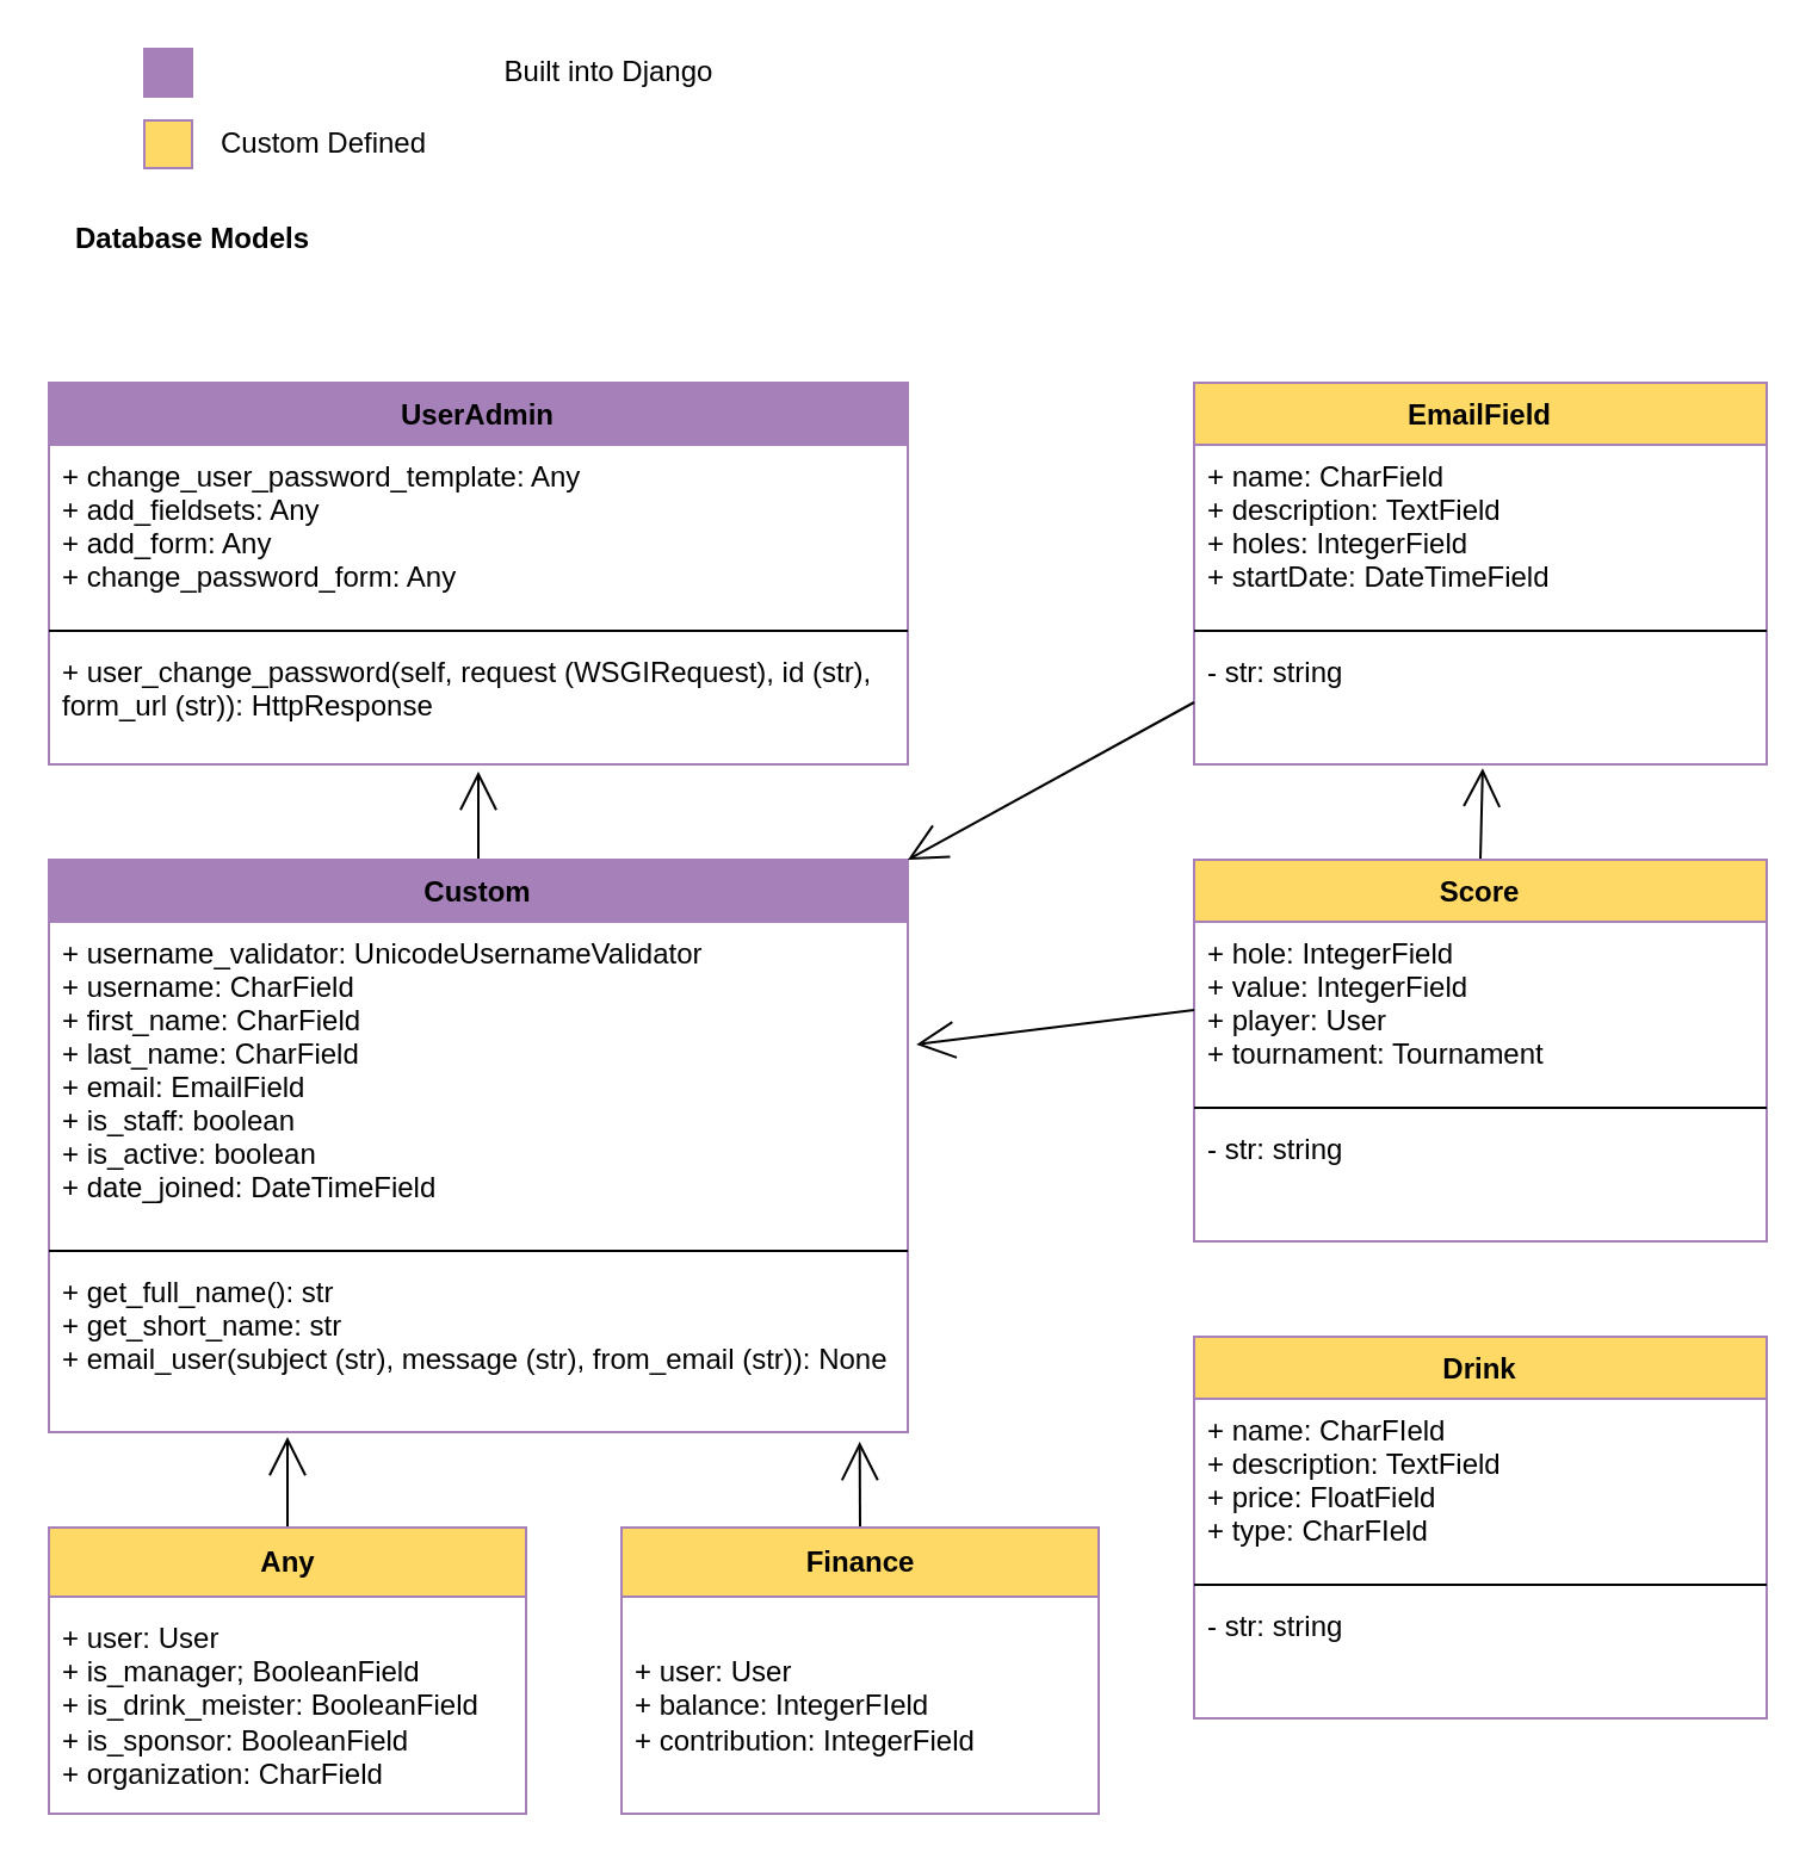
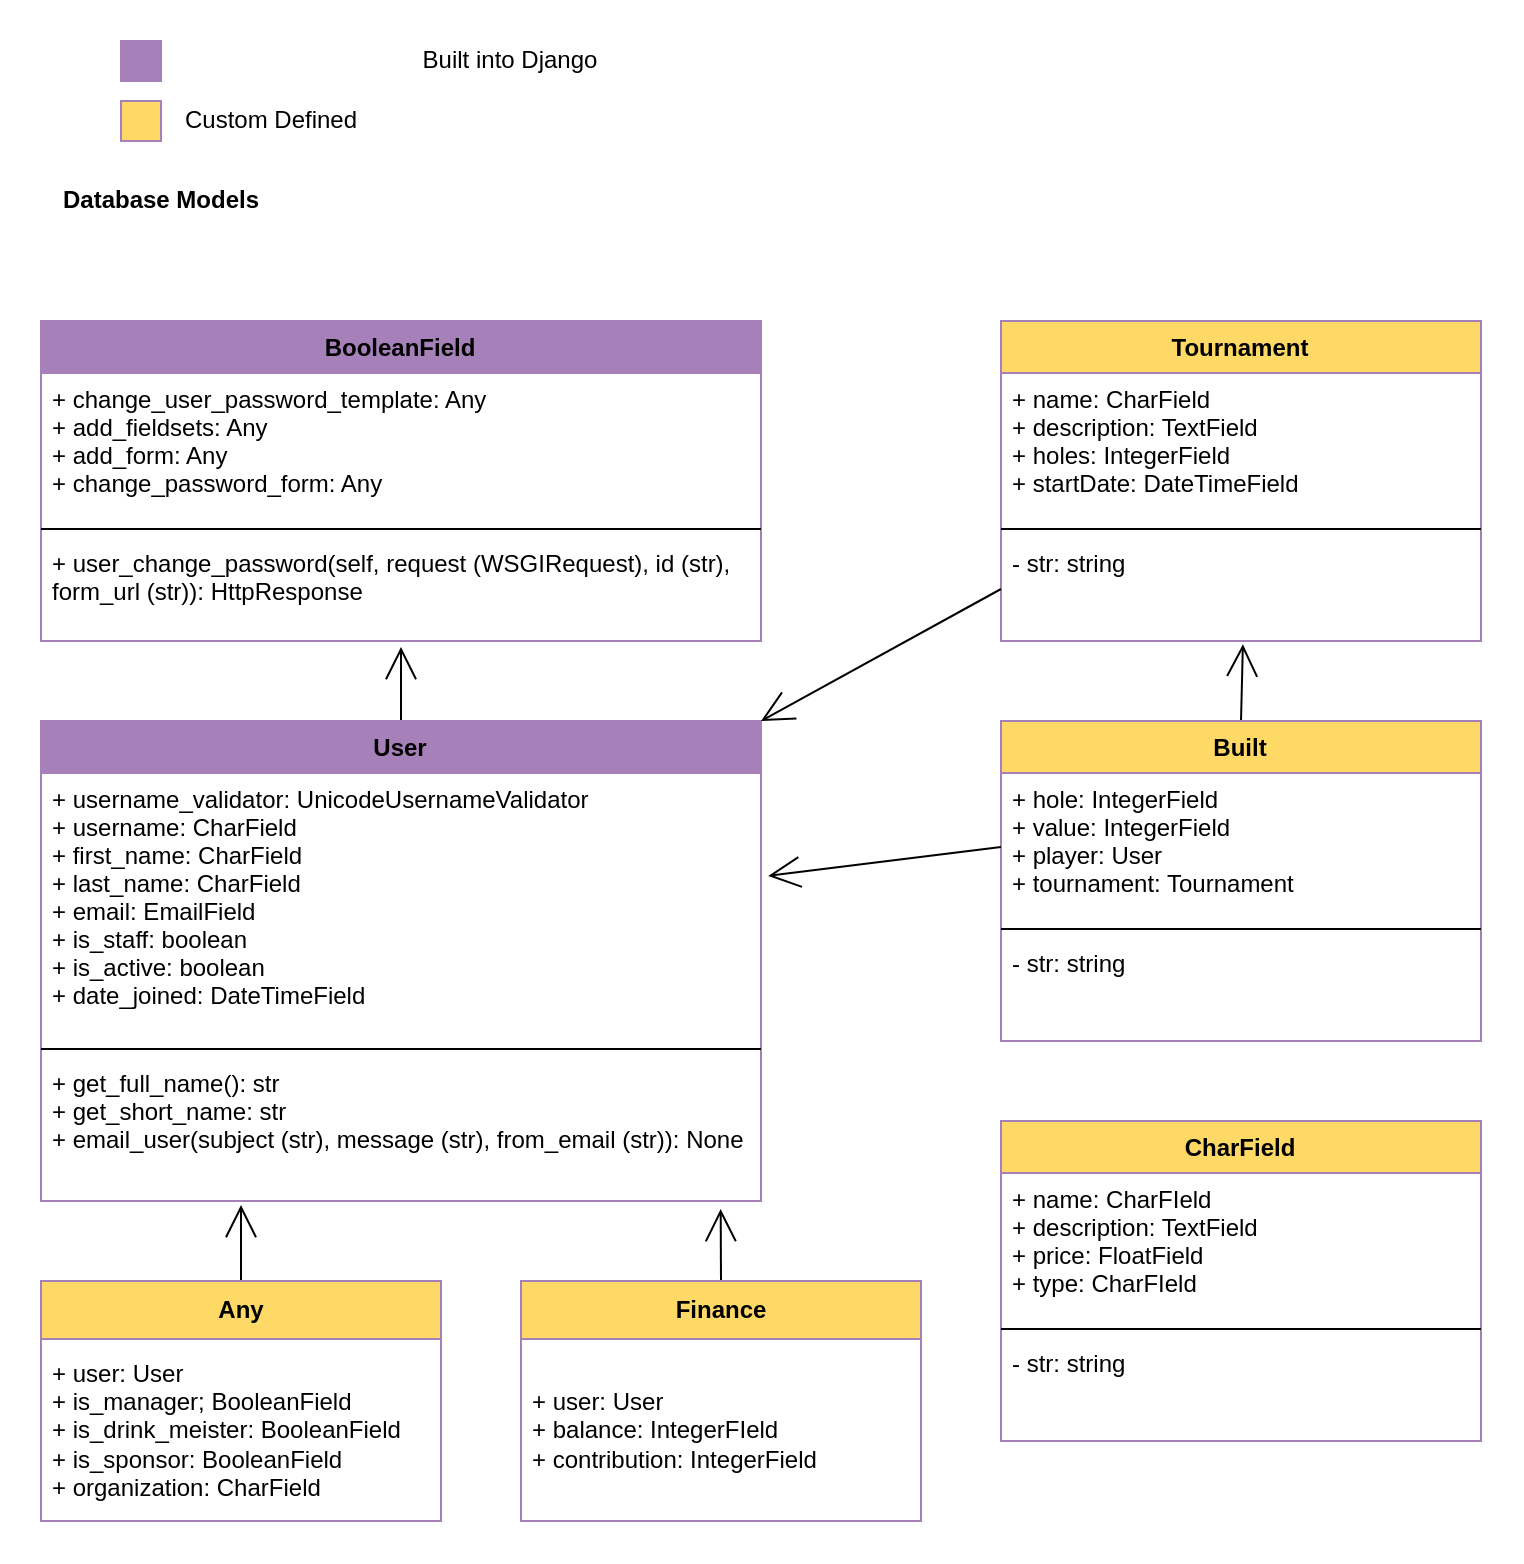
  <mxCell id="0" />
  <mxCell id="1" parent="0" />
  <mxCell id="2" value="&lt;div&gt;&lt;br&gt;&lt;/div&gt;" style="text;html=1;align=center;verticalAlign=middle;resizable=0;points=[];autosize=1;strokeColor=none;fillColor=none;" vertex="1" parent="1"><mxGeometry x="140" y="40" width="20" height="20" as="geometry" /></mxCell>
  <mxCell id="3" value="" style="rounded=0;whiteSpace=wrap;html=1;shadow=0;hachureGap=4;pointerEvents=0;strokeColor=#A680B8;fillColor=#A680B8;" vertex="1" parent="1"><mxGeometry x="60" y="20" width="20" height="20" as="geometry" /></mxCell>
  <mxCell id="4" value="Built into Django" style="text;html=1;strokeColor=none;fillColor=none;align=center;verticalAlign=middle;whiteSpace=wrap;rounded=0;shadow=0;hachureGap=4;pointerEvents=0;" vertex="1" parent="1"><mxGeometry x="200" y="20" width="110" height="20" as="geometry" /></mxCell>
- <mxCell id="5" value="UserAdmin" style="swimlane;fontStyle=1;align=center;verticalAlign=top;childLayout=stackLayout;horizontal=1;startSize=26;horizontalStack=0;resizeParent=1;resizeParentMax=0;resizeLast=0;collapsible=1;marginBottom=0;hachureGap=4;pointerEvents=0;shadow=0;strokeColor=#A680B8;fillColor=#A680B8;" vertex="1" parent="1"><mxGeometry x="20" y="160" width="360" height="160" as="geometry" /></mxCell>
+ <mxCell id="5" value="BooleanField" style="swimlane;fontStyle=1;align=center;verticalAlign=top;childLayout=stackLayout;horizontal=1;startSize=26;horizontalStack=0;resizeParent=1;resizeParentMax=0;resizeLast=0;collapsible=1;marginBottom=0;hachureGap=4;pointerEvents=0;shadow=0;strokeColor=#A680B8;fillColor=#A680B8;" vertex="1" parent="1"><mxGeometry x="20" y="160" width="360" height="160" as="geometry" /></mxCell>
  <mxCell id="6" value="+ change_user_password_template: Any&#10;+ add_fieldsets: Any&#10;+ add_form: Any&#10;+ change_password_form: Any" style="text;strokeColor=none;fillColor=none;align=left;verticalAlign=top;spacingLeft=4;spacingRight=4;overflow=hidden;rotatable=0;points=[[0,0.5],[1,0.5]];portConstraint=eastwest;" vertex="1" parent="5"><mxGeometry y="26" width="360" height="74" as="geometry" /></mxCell>
  <mxCell id="7" value="" style="line;strokeWidth=1;fillColor=none;align=left;verticalAlign=middle;spacingTop=-1;spacingLeft=3;spacingRight=3;rotatable=0;labelPosition=right;points=[];portConstraint=eastwest;" vertex="1" parent="5"><mxGeometry y="100" width="360" height="8" as="geometry" /></mxCell>
  <mxCell id="8" value="+ user_change_password(self, request (WSGIRequest), id (str),&#10;form_url (str)): HttpResponse " style="text;strokeColor=none;fillColor=none;align=left;verticalAlign=top;spacingLeft=4;spacingRight=4;overflow=hidden;rotatable=0;points=[[0,0.5],[1,0.5]];portConstraint=eastwest;" vertex="1" parent="5"><mxGeometry y="108" width="360" height="52" as="geometry" /></mxCell>
  <mxCell id="9" value="" style="rounded=0;whiteSpace=wrap;html=1;shadow=0;hachureGap=4;pointerEvents=0;strokeColor=#A680B8;fillColor=#FFD966;" vertex="1" parent="1"><mxGeometry x="60" y="50" width="20" height="20" as="geometry" /></mxCell>
  <mxCell id="10" value="Custom Defined" style="text;html=1;align=center;verticalAlign=middle;resizable=0;points=[];autosize=1;strokeColor=none;fillColor=none;" vertex="1" parent="1"><mxGeometry x="85" y="50" width="100" height="20" as="geometry" /></mxCell>
  <mxCell id="11" style="edgeStyle=none;curved=1;rounded=0;orthogonalLoop=1;jettySize=auto;html=1;exitX=0.5;exitY=0;exitDx=0;exitDy=0;entryX=0.5;entryY=1.058;entryDx=0;entryDy=0;entryPerimeter=0;endArrow=open;startSize=14;endSize=14;sourcePerimeterSpacing=8;targetPerimeterSpacing=8;" edge="1" parent="1" source="12" target="8"><mxGeometry relative="1" as="geometry" /></mxCell>
- <mxCell id="12" value="Custom" style="swimlane;fontStyle=1;align=center;verticalAlign=top;childLayout=stackLayout;horizontal=1;startSize=26;horizontalStack=0;resizeParent=1;resizeParentMax=0;resizeLast=0;collapsible=1;marginBottom=0;hachureGap=4;pointerEvents=0;shadow=0;strokeColor=#A680B8;fillColor=#A680B8;" vertex="1" parent="1"><mxGeometry x="20" y="360" width="360" height="240" as="geometry" /></mxCell>
+ <mxCell id="12" value="User" style="swimlane;fontStyle=1;align=center;verticalAlign=top;childLayout=stackLayout;horizontal=1;startSize=26;horizontalStack=0;resizeParent=1;resizeParentMax=0;resizeLast=0;collapsible=1;marginBottom=0;hachureGap=4;pointerEvents=0;shadow=0;strokeColor=#A680B8;fillColor=#A680B8;" vertex="1" parent="1"><mxGeometry x="20" y="360" width="360" height="240" as="geometry" /></mxCell>
  <mxCell id="13" value="+ username_validator: UnicodeUsernameValidator&#10;+ username: CharField&#10;+ first_name: CharField&#10;+ last_name: CharField&#10;+ email: EmailField&#10;+ is_staff: boolean&#10;+ is_active: boolean&#10;+ date_joined: DateTimeField&#10;" style="text;strokeColor=none;fillColor=none;align=left;verticalAlign=top;spacingLeft=4;spacingRight=4;overflow=hidden;rotatable=0;points=[[0,0.5],[1,0.5]];portConstraint=eastwest;" vertex="1" parent="12"><mxGeometry y="26" width="360" height="134" as="geometry" /></mxCell>
  <mxCell id="14" value="" style="line;strokeWidth=1;fillColor=none;align=left;verticalAlign=middle;spacingTop=-1;spacingLeft=3;spacingRight=3;rotatable=0;labelPosition=right;points=[];portConstraint=eastwest;" vertex="1" parent="12"><mxGeometry y="160" width="360" height="8" as="geometry" /></mxCell>
  <mxCell id="15" value="+ get_full_name(): str&#10;+ get_short_name: str&#10;+ email_user(subject (str), message (str), from_email (str)): None&#10;" style="text;strokeColor=none;fillColor=none;align=left;verticalAlign=top;spacingLeft=4;spacingRight=4;overflow=hidden;rotatable=0;points=[[0,0.5],[1,0.5]];portConstraint=eastwest;" vertex="1" parent="12"><mxGeometry y="168" width="360" height="72" as="geometry" /></mxCell>
  <mxCell id="16" style="edgeStyle=none;curved=1;rounded=0;orthogonalLoop=1;jettySize=auto;html=1;exitX=0.5;exitY=0;exitDx=0;exitDy=0;endArrow=open;startSize=14;endSize=14;sourcePerimeterSpacing=8;targetPerimeterSpacing=8;" edge="1" parent="1" source="17"><mxGeometry relative="1" as="geometry"><mxPoint x="120" y="602" as="targetPoint" /><Array as="points"><mxPoint x="120" y="610" /></Array></mxGeometry></mxCell>
  <mxCell id="17" value="Any" style="swimlane;fontStyle=1;align=center;verticalAlign=middle;childLayout=stackLayout;horizontal=1;startSize=29;horizontalStack=0;resizeParent=1;resizeParentMax=0;resizeLast=0;collapsible=0;marginBottom=0;html=1;hachureGap=4;pointerEvents=0;shadow=0;strokeColor=#A680B8;fillColor=#FFD966;" vertex="1" parent="1"><mxGeometry x="20" y="640" width="200" height="120" as="geometry" /></mxCell>
  <mxCell id="18" value="&lt;div align=&quot;left&quot;&gt;+ user: User&lt;/div&gt;&lt;div&gt;+ is_manager; BooleanField&lt;/div&gt;&lt;div&gt;+ is_drink_meister: BooleanField&lt;/div&gt;&lt;div&gt;+ is_sponsor: BooleanField&lt;/div&gt;&lt;div&gt;+ organization: CharField&lt;br&gt;&lt;/div&gt;" style="text;html=1;strokeColor=none;fillColor=none;align=left;verticalAlign=middle;spacingLeft=4;spacingRight=4;overflow=hidden;rotatable=0;points=[[0,0.5],[1,0.5]];portConstraint=eastwest;" vertex="1" parent="17"><mxGeometry y="29" width="200" height="91" as="geometry" /></mxCell>
  <mxCell id="19" style="edgeStyle=none;curved=1;rounded=0;orthogonalLoop=1;jettySize=auto;html=1;exitX=0.5;exitY=0;exitDx=0;exitDy=0;entryX=0.944;entryY=1.056;entryDx=0;entryDy=0;entryPerimeter=0;endArrow=open;startSize=14;endSize=14;sourcePerimeterSpacing=8;targetPerimeterSpacing=8;" edge="1" parent="1" source="20" target="15"><mxGeometry relative="1" as="geometry" /></mxCell>
  <mxCell id="20" value="Finance" style="swimlane;fontStyle=1;align=center;verticalAlign=middle;childLayout=stackLayout;horizontal=1;startSize=29;horizontalStack=0;resizeParent=1;resizeParentMax=0;resizeLast=0;collapsible=0;marginBottom=0;html=1;hachureGap=4;pointerEvents=0;shadow=0;strokeColor=#A680B8;fillColor=#FFD966;" vertex="1" parent="1"><mxGeometry x="260" y="640" width="200" height="120" as="geometry" /></mxCell>
  <mxCell id="21" value="&lt;div&gt;+ user: User&lt;/div&gt;&lt;div&gt;+ balance: IntegerFIeld&lt;/div&gt;&lt;div&gt;+ contribution: IntegerField&lt;br&gt;&lt;/div&gt;" style="text;html=1;strokeColor=none;fillColor=none;align=left;verticalAlign=middle;spacingLeft=4;spacingRight=4;overflow=hidden;rotatable=0;points=[[0,0.5],[1,0.5]];portConstraint=eastwest;" vertex="1" parent="20"><mxGeometry y="29" width="200" height="91" as="geometry" /></mxCell>
  <mxCell id="22" value="&lt;b&gt;Database Models&lt;br&gt;&lt;/b&gt;" style="text;html=1;align=center;verticalAlign=middle;resizable=0;points=[];autosize=1;strokeColor=none;fillColor=none;" vertex="1" parent="1"><mxGeometry x="25" y="90" width="110" height="20" as="geometry" /></mxCell>
- <mxCell id="23" value="EmailField" style="swimlane;fontStyle=1;align=center;verticalAlign=top;childLayout=stackLayout;horizontal=1;startSize=26;horizontalStack=0;resizeParent=1;resizeParentMax=0;resizeLast=0;collapsible=1;marginBottom=0;hachureGap=4;pointerEvents=0;shadow=0;strokeColor=#A680B8;fillColor=#FFD966;" vertex="1" parent="1"><mxGeometry x="500" y="160" width="240" height="160" as="geometry" /></mxCell>
+ <mxCell id="23" value="Tournament" style="swimlane;fontStyle=1;align=center;verticalAlign=top;childLayout=stackLayout;horizontal=1;startSize=26;horizontalStack=0;resizeParent=1;resizeParentMax=0;resizeLast=0;collapsible=1;marginBottom=0;hachureGap=4;pointerEvents=0;shadow=0;strokeColor=#A680B8;fillColor=#FFD966;" vertex="1" parent="1"><mxGeometry x="500" y="160" width="240" height="160" as="geometry" /></mxCell>
  <mxCell id="24" value="+ name: CharField&#10;+ description: TextField&#10;+ holes: IntegerField&#10;+ startDate: DateTimeField&#10;" style="text;strokeColor=none;fillColor=none;align=left;verticalAlign=top;spacingLeft=4;spacingRight=4;overflow=hidden;rotatable=0;points=[[0,0.5],[1,0.5]];portConstraint=eastwest;" vertex="1" parent="23"><mxGeometry y="26" width="240" height="74" as="geometry" /></mxCell>
  <mxCell id="25" value="" style="line;strokeWidth=1;fillColor=none;align=left;verticalAlign=middle;spacingTop=-1;spacingLeft=3;spacingRight=3;rotatable=0;labelPosition=right;points=[];portConstraint=eastwest;" vertex="1" parent="23"><mxGeometry y="100" width="240" height="8" as="geometry" /></mxCell>
  <mxCell id="26" value="- str: string" style="text;strokeColor=none;fillColor=none;align=left;verticalAlign=top;spacingLeft=4;spacingRight=4;overflow=hidden;rotatable=0;points=[[0,0.5],[1,0.5]];portConstraint=eastwest;" vertex="1" parent="23"><mxGeometry y="108" width="240" height="52" as="geometry" /></mxCell>
  <mxCell id="27" style="edgeStyle=none;curved=1;rounded=0;orthogonalLoop=1;jettySize=auto;html=1;exitX=0.5;exitY=0;exitDx=0;exitDy=0;entryX=0.504;entryY=1.031;entryDx=0;entryDy=0;entryPerimeter=0;endArrow=open;startSize=14;endSize=14;sourcePerimeterSpacing=8;targetPerimeterSpacing=8;" edge="1" parent="1" source="28" target="26"><mxGeometry relative="1" as="geometry" /></mxCell>
- <mxCell id="28" value="Score" style="swimlane;fontStyle=1;align=center;verticalAlign=top;childLayout=stackLayout;horizontal=1;startSize=26;horizontalStack=0;resizeParent=1;resizeParentMax=0;resizeLast=0;collapsible=1;marginBottom=0;hachureGap=4;pointerEvents=0;shadow=0;strokeColor=#A680B8;fillColor=#FFD966;" vertex="1" parent="1"><mxGeometry x="500" y="360" width="240" height="160" as="geometry" /></mxCell>
+ <mxCell id="28" value="Built" style="swimlane;fontStyle=1;align=center;verticalAlign=top;childLayout=stackLayout;horizontal=1;startSize=26;horizontalStack=0;resizeParent=1;resizeParentMax=0;resizeLast=0;collapsible=1;marginBottom=0;hachureGap=4;pointerEvents=0;shadow=0;strokeColor=#A680B8;fillColor=#FFD966;" vertex="1" parent="1"><mxGeometry x="500" y="360" width="240" height="160" as="geometry" /></mxCell>
  <mxCell id="29" value="+ hole: IntegerField&#10;+ value: IntegerField&#10;+ player: User&#10;+ tournament: Tournament&#10;" style="text;strokeColor=none;fillColor=none;align=left;verticalAlign=top;spacingLeft=4;spacingRight=4;overflow=hidden;rotatable=0;points=[[0,0.5],[1,0.5]];portConstraint=eastwest;" vertex="1" parent="28"><mxGeometry y="26" width="240" height="74" as="geometry" /></mxCell>
  <mxCell id="30" value="" style="line;strokeWidth=1;fillColor=none;align=left;verticalAlign=middle;spacingTop=-1;spacingLeft=3;spacingRight=3;rotatable=0;labelPosition=right;points=[];portConstraint=eastwest;" vertex="1" parent="28"><mxGeometry y="100" width="240" height="8" as="geometry" /></mxCell>
  <mxCell id="31" value="- str: string" style="text;strokeColor=none;fillColor=none;align=left;verticalAlign=top;spacingLeft=4;spacingRight=4;overflow=hidden;rotatable=0;points=[[0,0.5],[1,0.5]];portConstraint=eastwest;" vertex="1" parent="28"><mxGeometry y="108" width="240" height="52" as="geometry" /></mxCell>
  <mxCell id="32" style="edgeStyle=none;curved=1;rounded=0;orthogonalLoop=1;jettySize=auto;html=1;exitX=0;exitY=0.5;exitDx=0;exitDy=0;entryX=1.01;entryY=0.384;entryDx=0;entryDy=0;entryPerimeter=0;endArrow=open;startSize=14;endSize=14;sourcePerimeterSpacing=8;targetPerimeterSpacing=8;" edge="1" parent="1" source="29" target="13"><mxGeometry relative="1" as="geometry" /></mxCell>
  <mxCell id="33" style="edgeStyle=none;curved=1;rounded=0;orthogonalLoop=1;jettySize=auto;html=1;exitX=0;exitY=0.5;exitDx=0;exitDy=0;entryX=1;entryY=0;entryDx=0;entryDy=0;endArrow=open;startSize=14;endSize=14;sourcePerimeterSpacing=8;targetPerimeterSpacing=8;" edge="1" parent="1" source="26" target="12"><mxGeometry relative="1" as="geometry" /></mxCell>
- <mxCell id="34" value="Drink" style="swimlane;fontStyle=1;align=center;verticalAlign=top;childLayout=stackLayout;horizontal=1;startSize=26;horizontalStack=0;resizeParent=1;resizeParentMax=0;resizeLast=0;collapsible=1;marginBottom=0;hachureGap=4;pointerEvents=0;shadow=0;strokeColor=#A680B8;fillColor=#FFD966;" vertex="1" parent="1"><mxGeometry x="500" y="560" width="240" height="160" as="geometry" /></mxCell>
+ <mxCell id="34" value="CharField" style="swimlane;fontStyle=1;align=center;verticalAlign=top;childLayout=stackLayout;horizontal=1;startSize=26;horizontalStack=0;resizeParent=1;resizeParentMax=0;resizeLast=0;collapsible=1;marginBottom=0;hachureGap=4;pointerEvents=0;shadow=0;strokeColor=#A680B8;fillColor=#FFD966;" vertex="1" parent="1"><mxGeometry x="500" y="560" width="240" height="160" as="geometry" /></mxCell>
  <mxCell id="35" value="+ name: CharFIeld&#10;+ description: TextField&#10;+ price: FloatField&#10;+ type: CharFIeld&#10;" style="text;strokeColor=none;fillColor=none;align=left;verticalAlign=top;spacingLeft=4;spacingRight=4;overflow=hidden;rotatable=0;points=[[0,0.5],[1,0.5]];portConstraint=eastwest;" vertex="1" parent="34"><mxGeometry y="26" width="240" height="74" as="geometry" /></mxCell>
  <mxCell id="36" value="" style="line;strokeWidth=1;fillColor=none;align=left;verticalAlign=middle;spacingTop=-1;spacingLeft=3;spacingRight=3;rotatable=0;labelPosition=right;points=[];portConstraint=eastwest;" vertex="1" parent="34"><mxGeometry y="100" width="240" height="8" as="geometry" /></mxCell>
  <mxCell id="37" value="- str: string" style="text;strokeColor=none;fillColor=none;align=left;verticalAlign=top;spacingLeft=4;spacingRight=4;overflow=hidden;rotatable=0;points=[[0,0.5],[1,0.5]];portConstraint=eastwest;" vertex="1" parent="34"><mxGeometry y="108" width="240" height="52" as="geometry" /></mxCell>
